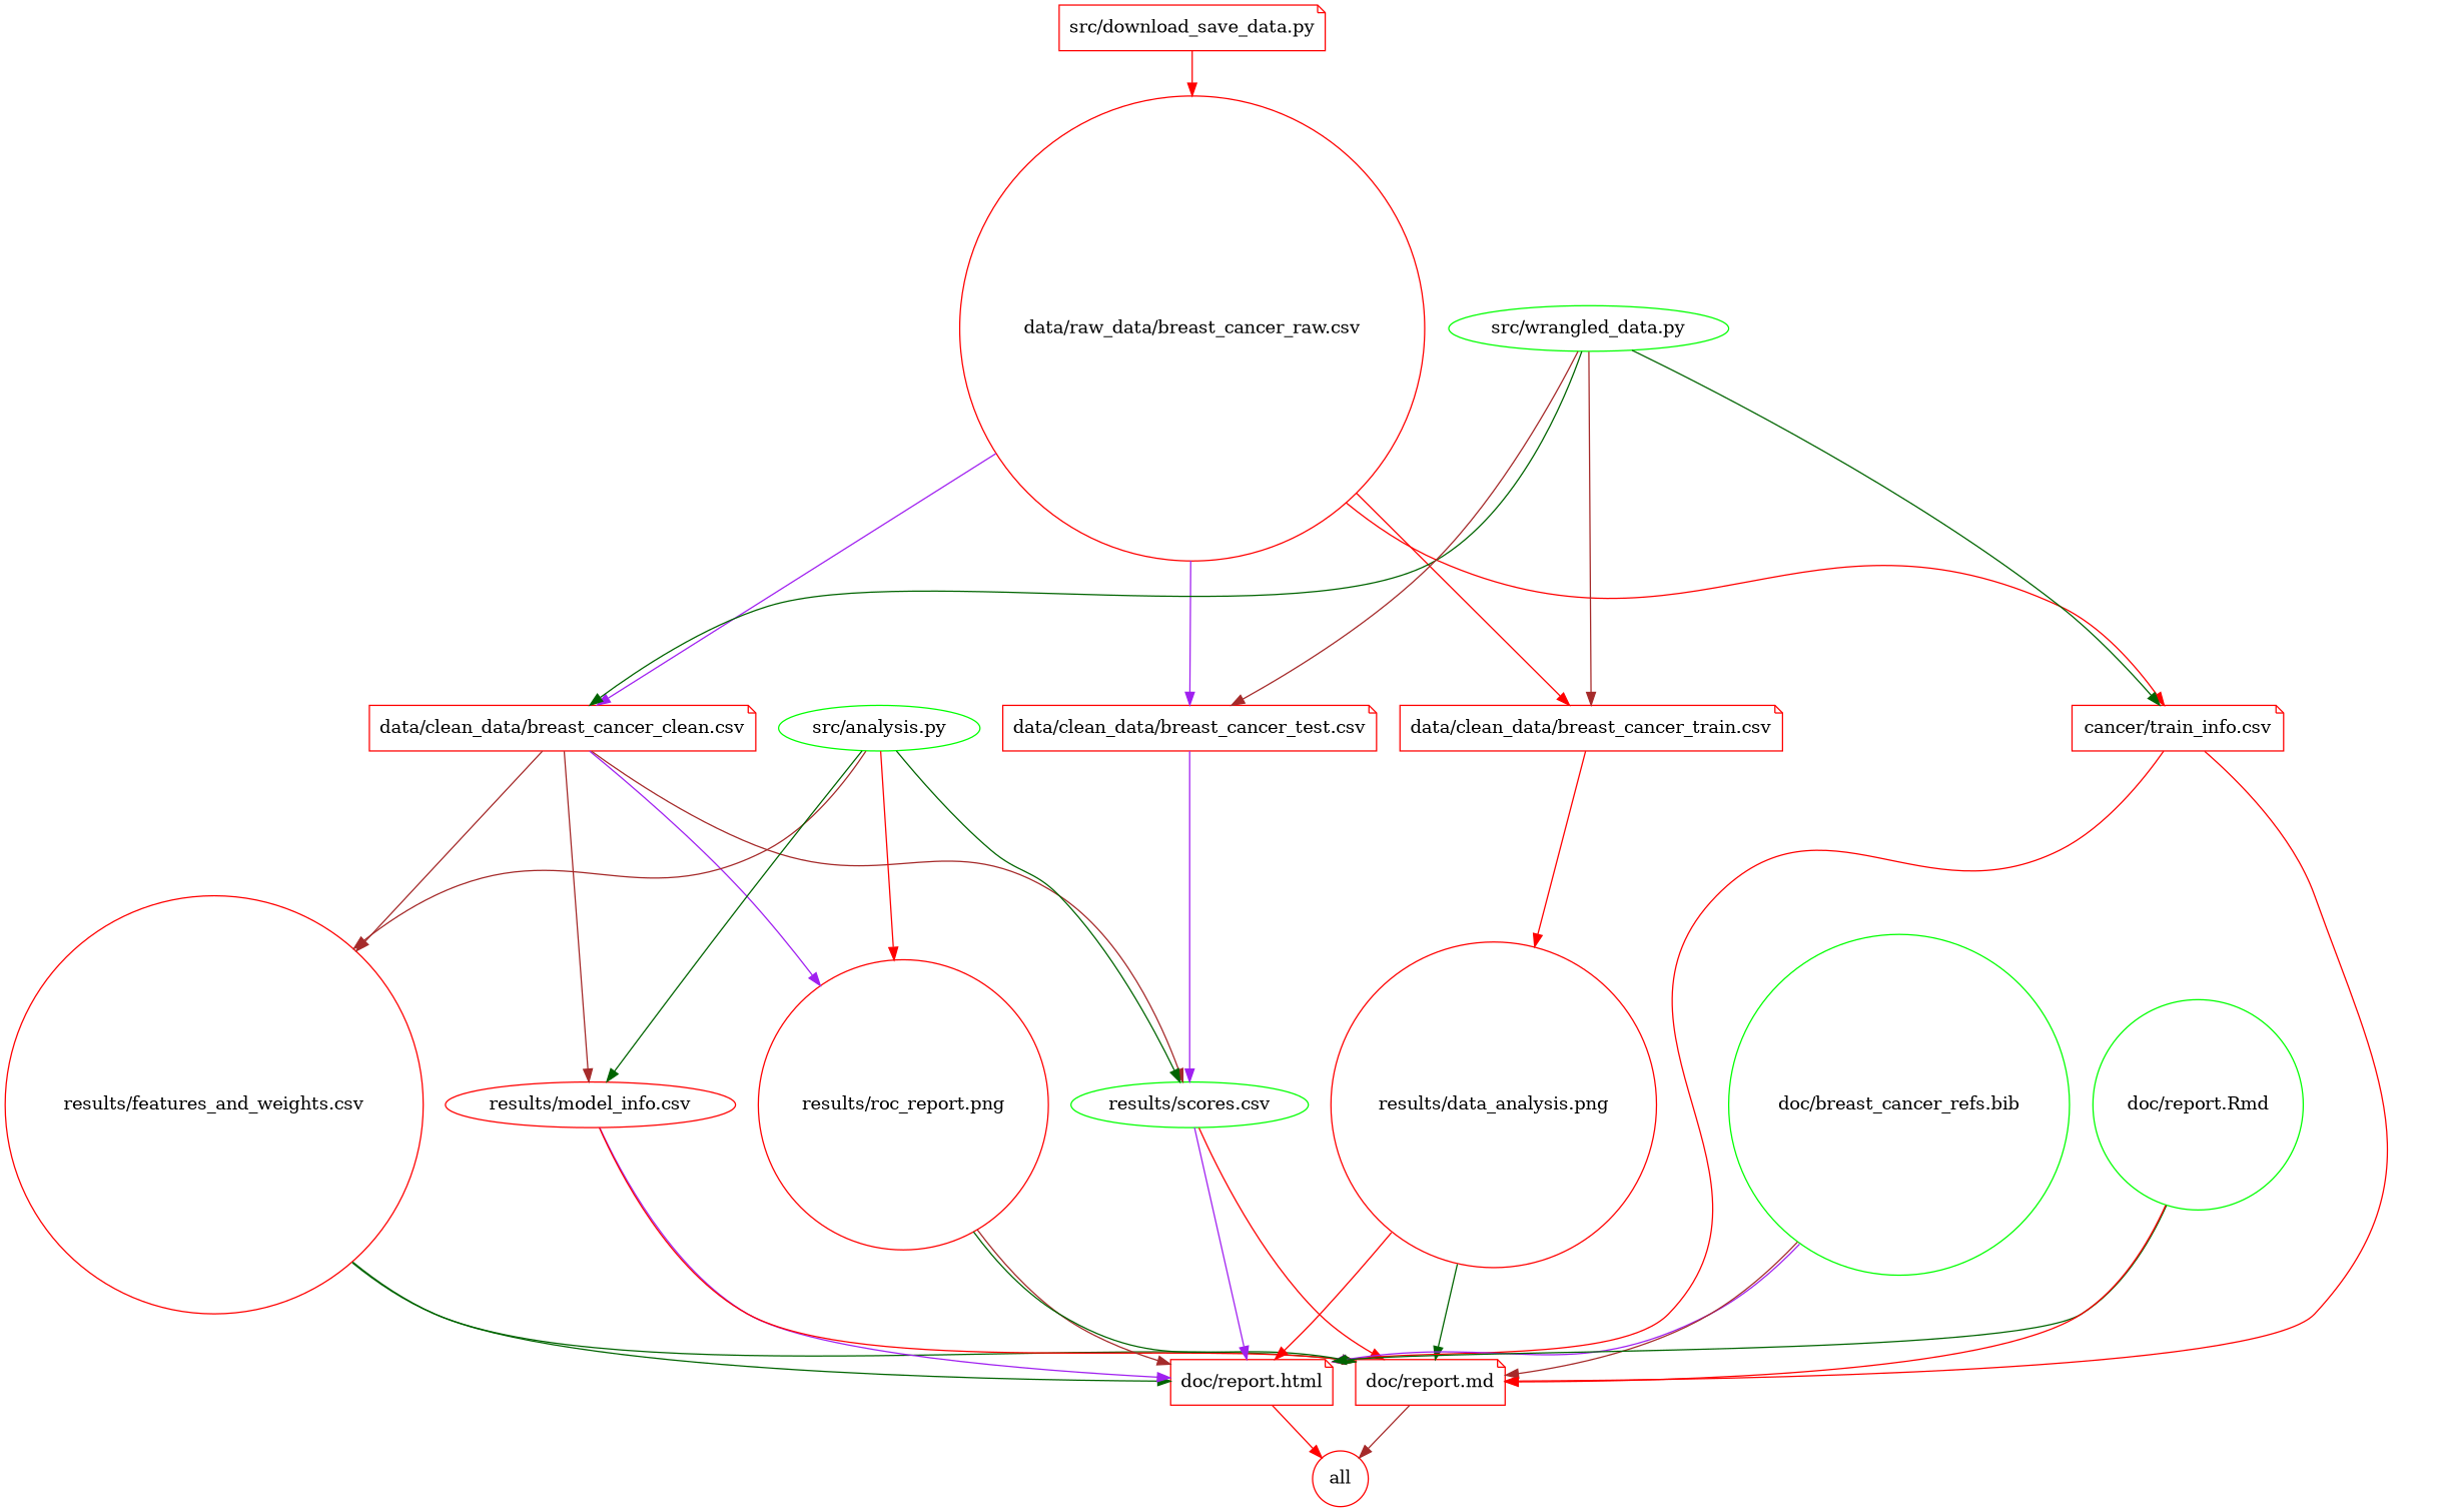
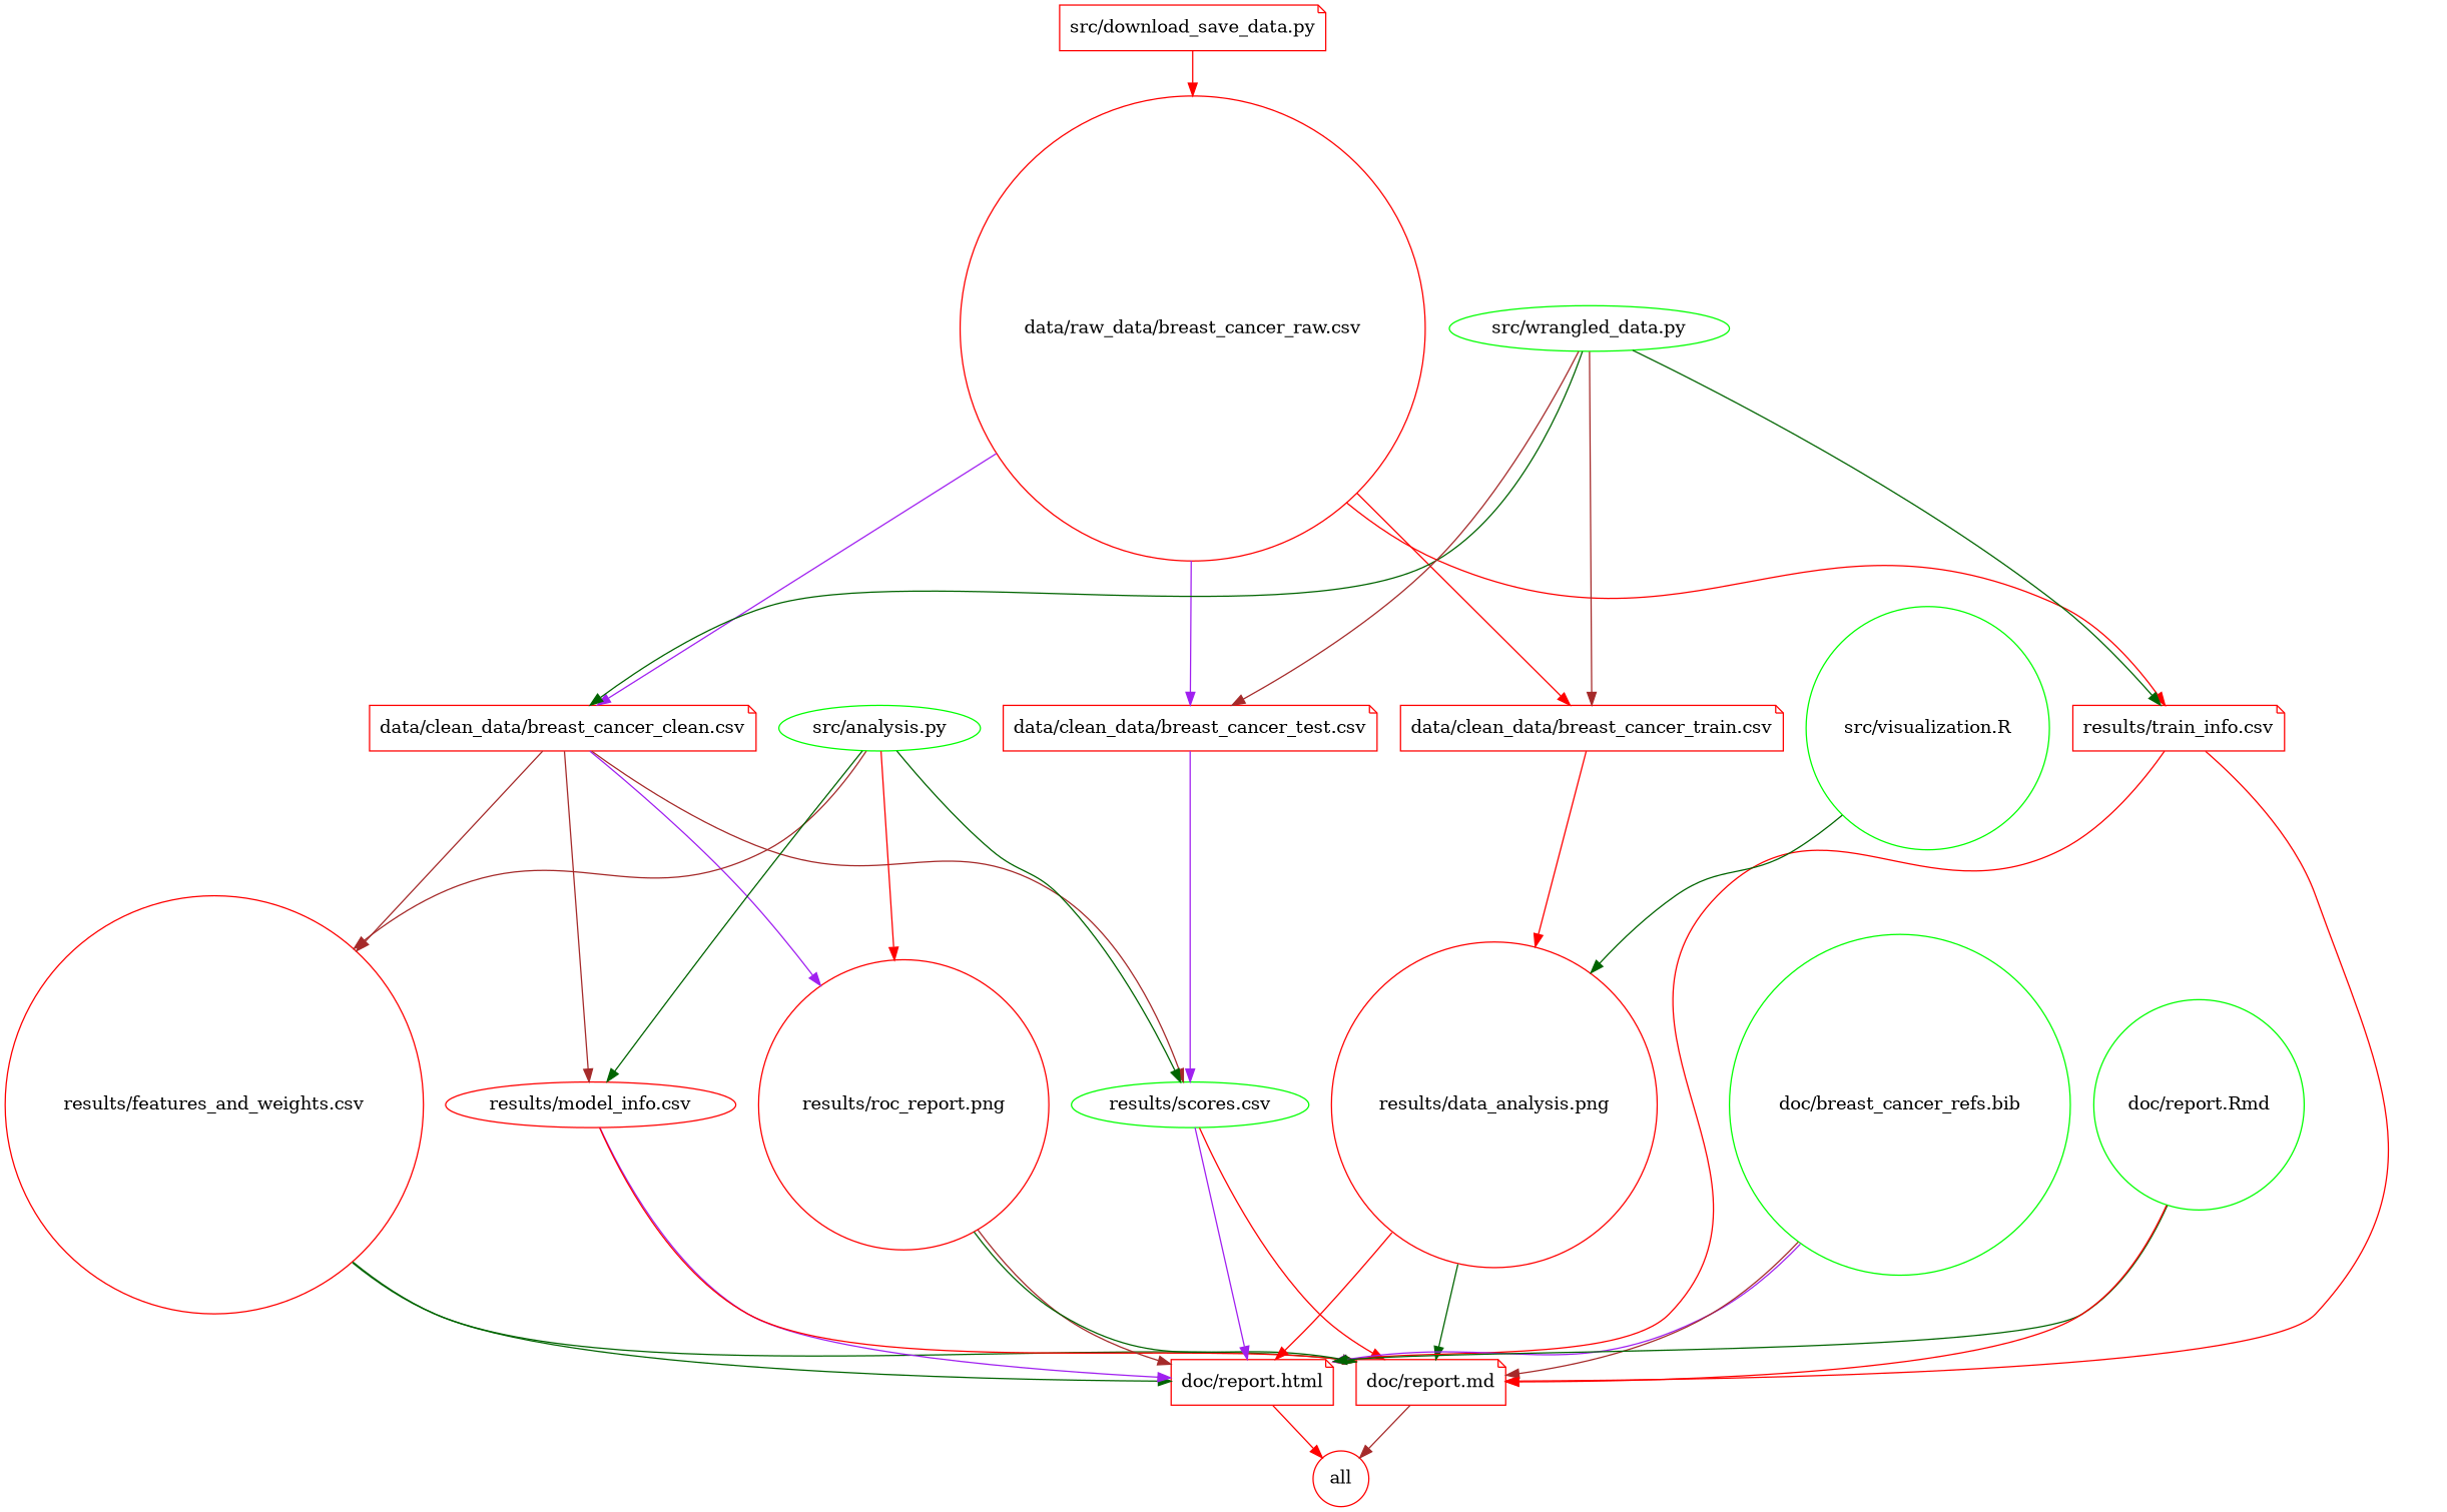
  digraph {
    node [color=red shape=circle]
    edge [color=red]
    n1 [label=all]
    n2 [label="data/clean_data/breast_cancer_clean.csv" shape=note]
    n3 [label="results/features_and_weights.csv"]
    n4 [label="results/model_info.csv" shape=ellipse]
    n5 [label="results/roc_report.png"]
    n6 [color=green label="results/scores.csv" shape=ellipse]
    n7 [label="doc/report.html" shape=note]
    n8 [label="doc/report.md" shape=note]
    n9 [label="data/clean_data/breast_cancer_test.csv" shape=note]
    n10 [label="results/data_analysis.png"]
    n11 [label="data/clean_data/breast_cancer_train.csv" shape=note]
    n12 [label="data/raw_data/breast_cancer_raw.csv"]
-   n13 [label="cancer/train_info.csv" shape=note]
+   n13 [label="results/train_info.csv" shape=note]
    n14 [color=green label="doc/breast_cancer_refs.bib"]
    n15 [color=green label="doc/report.Rmd"]
    n16 [color=green label="src/analysis.py" shape=ellipse]
    n17 [label="src/download_save_data.py" shape=note]
+   n18 [color=green label="src/visualization.R"]
    n19 [color=green label="src/wrangled_data.py" shape=ellipse]
    n2 -> n3 [color=brown]
    n2 -> n4 [color=brown]
    n2 -> n5 [color=purple]
    n2 -> n6 [color=brown]
    n3 -> n7 [color=darkgreen]
    n3 -> n8 [color=darkgreen]
    n4 -> n7 [color=purple]
    n4 -> n8
    n5 -> n7 [color=brown]
    n5 -> n8 [color=darkgreen]
    n6 -> n7 [color=purple]
    n6 -> n8
    n7 -> n1
    n8 -> n1 [color=brown]
    n9 -> n6 [color=purple]
    n10 -> n7
    n10 -> n8 [color=darkgreen]
    n11 -> n10
    n12 -> n2 [color=purple]
    n12 -> n9 [color=purple]
    n12 -> n11
    n12 -> n13
    n13 -> n7
    n13 -> n8
    n14 -> n7 [color=purple]
    n14 -> n8 [color=brown]
    n15 -> n7 [color=darkgreen]
    n15 -> n8
    n16 -> n3 [color=brown]
    n16 -> n4 [color=darkgreen]
    n16 -> n5
    n16 -> n6 [color=darkgreen]
    n17 -> n12
+   n18 -> n10 [color=darkgreen]
    n19 -> n2 [color=darkgreen]
    n19 -> n9 [color=brown]
    n19 -> n11 [color=brown]
    n19 -> n13 [color=darkgreen]
  }
